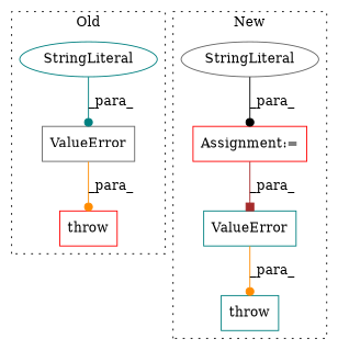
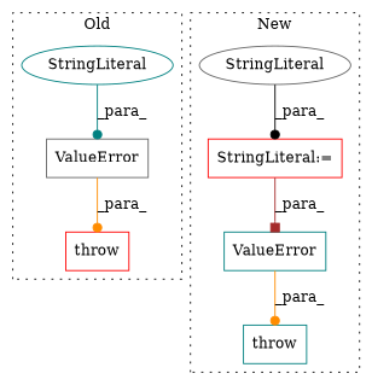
  digraph {
    node [a=53 l=6 shape=box color=teal]
    edge [color=darkorange arrowhead=dot]
    n1 [label=throw s=1526 color=red]
    n2 [a=32 l="11,1" label=ValueError s="1532,1612" color=gray40]
    n3 [a=45 l=69 label=StringLiteral s=1543 shape=ellipse]
    n4 [a=32 l="11,1" label=ValueError s="1670,1704"]
    n5 [label=throw s=1664]
-   n6 [a=7 l=1 label="Assignment:=" s=1585 color=red]
+   n6 [a=7 l=1 label="StringLiteral:=" s=1585 color=red]
    n7 [a=45 l=70 label=StringLiteral s=1586 shape=ellipse color=gray40]
    subgraph cluster_1 {
      label=Old
      style=dotted
      n1
      n2
      n3
    }
    subgraph cluster_2 {
      label=New
      style=dotted
      n4
      n5
      n6
      n7
    }
    n2 -> n1 [label=_para_]
    n3 -> n2 [label=_para_ color=teal]
    n4 -> n5 [label=_para_]
    n6 -> n4 [label=_para_ color=brown arrowhead=box]
    n7 -> n6 [label=_para_ color=black]
  }
